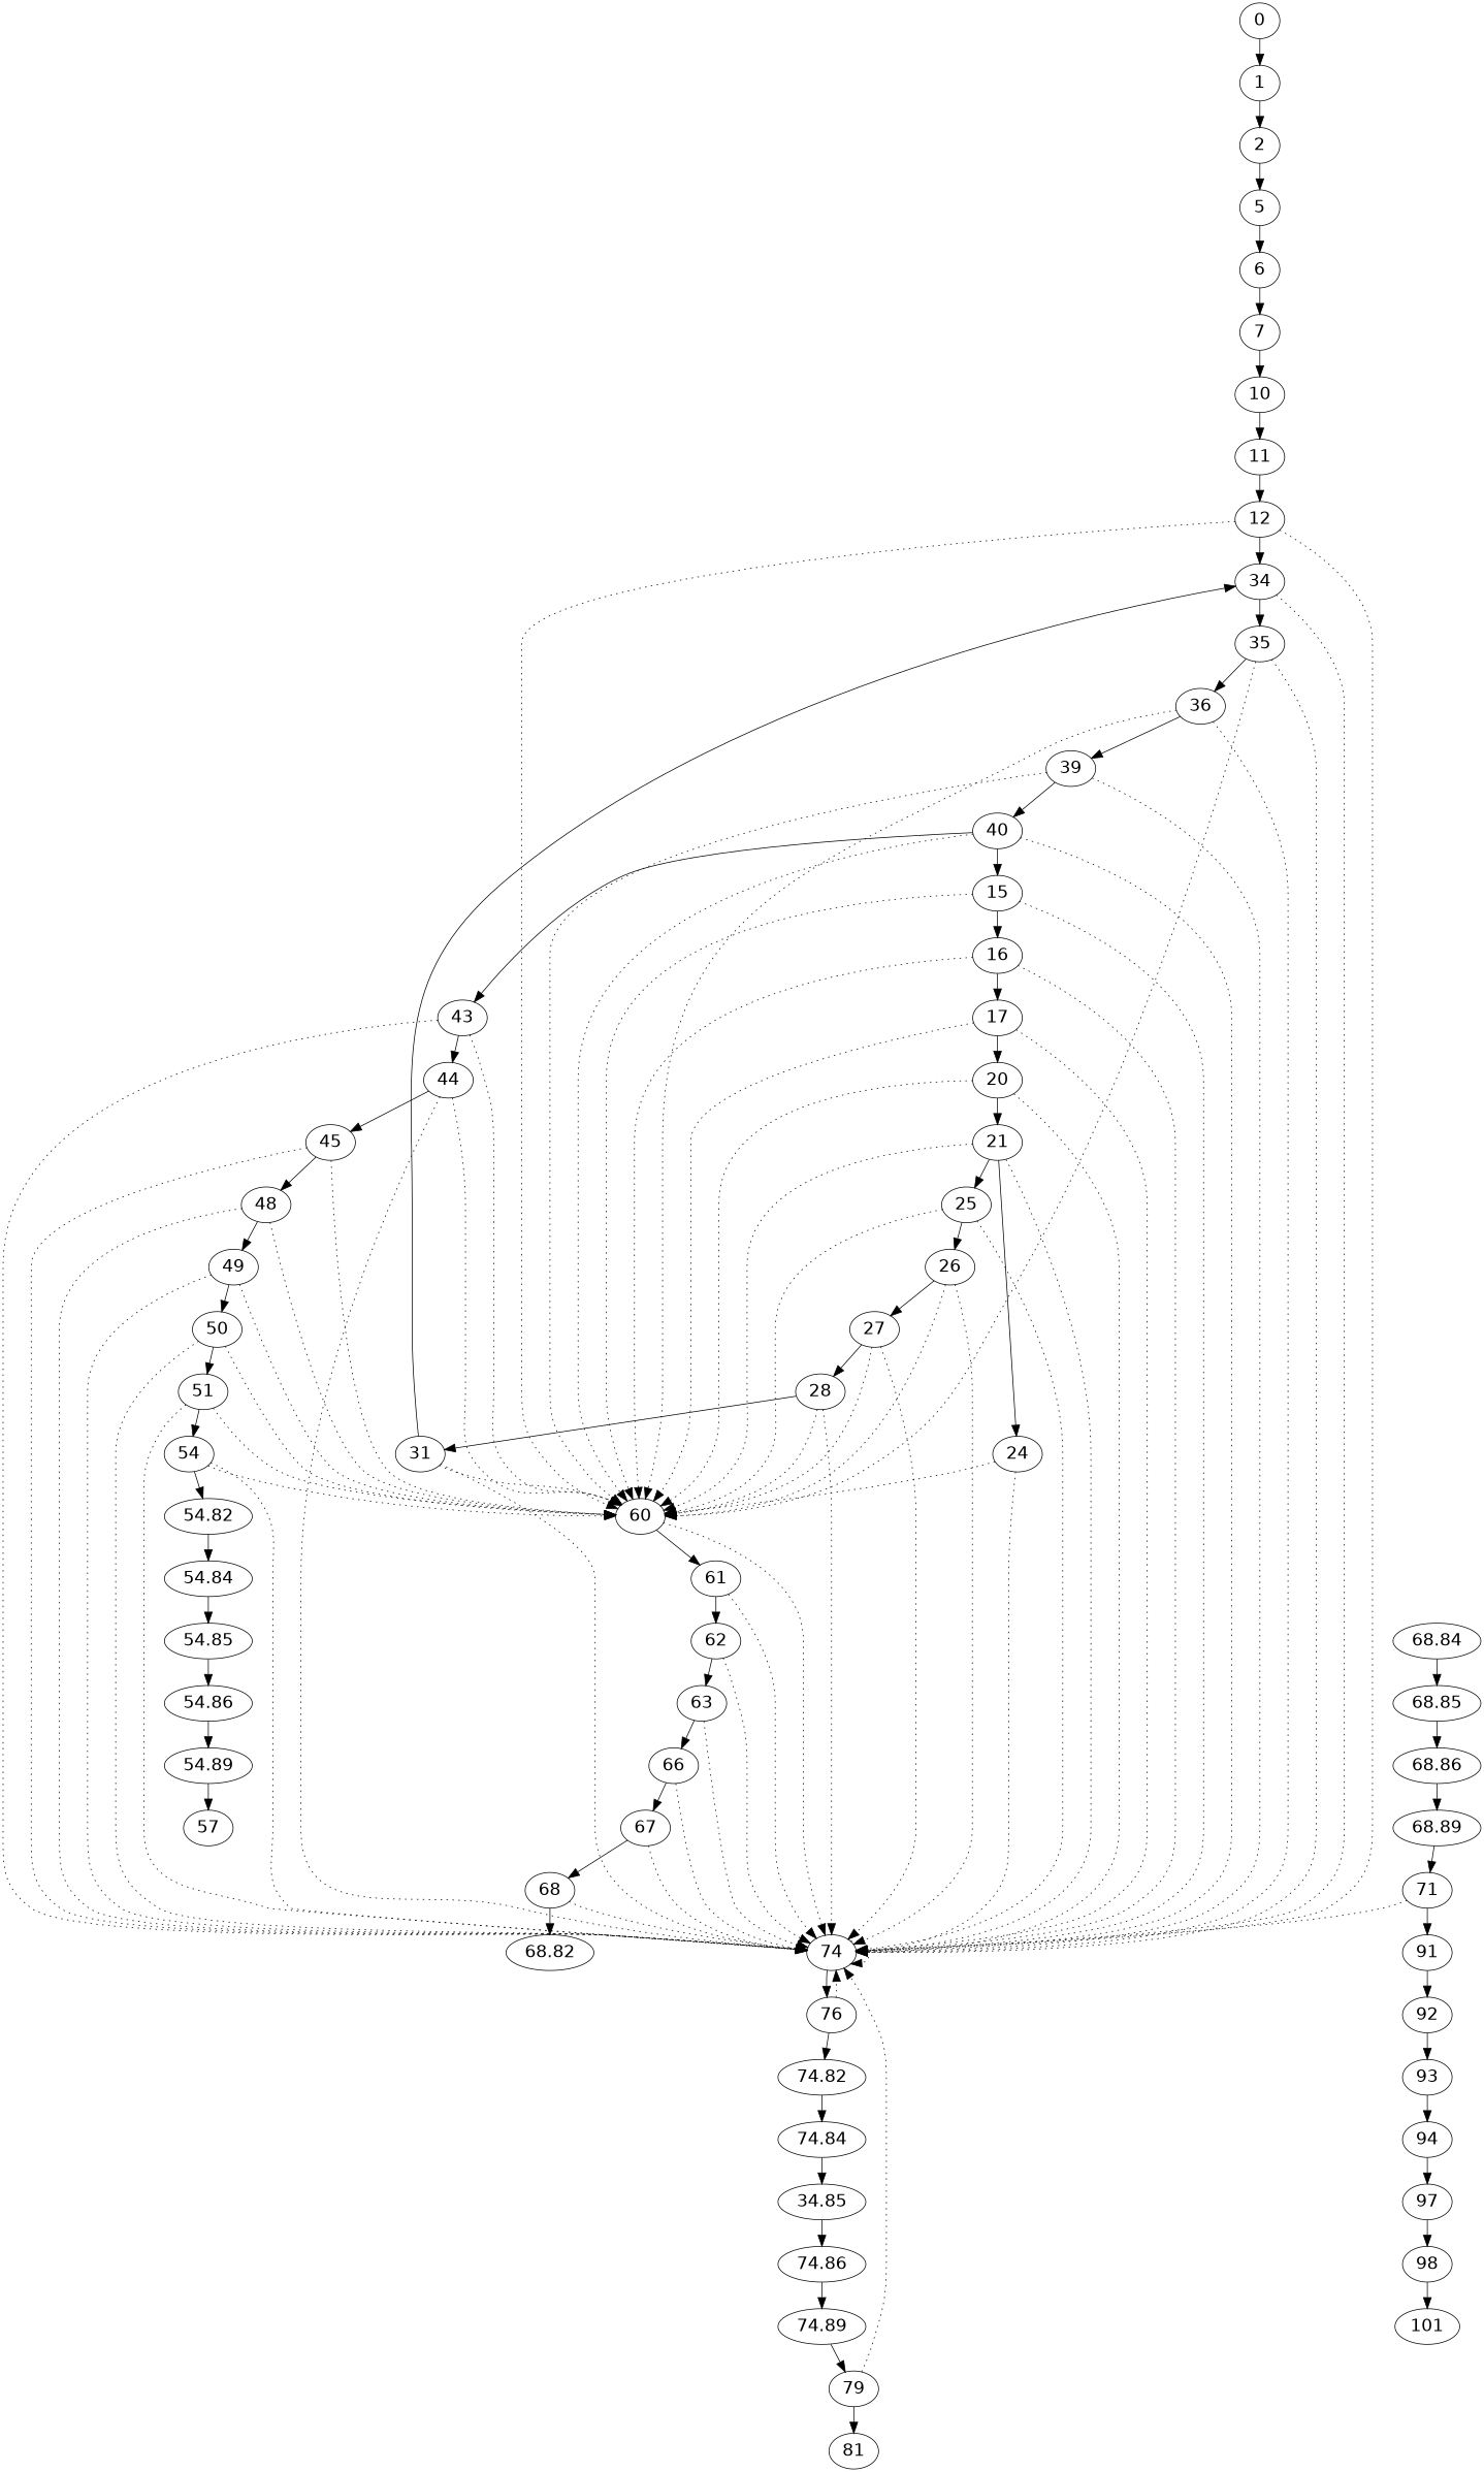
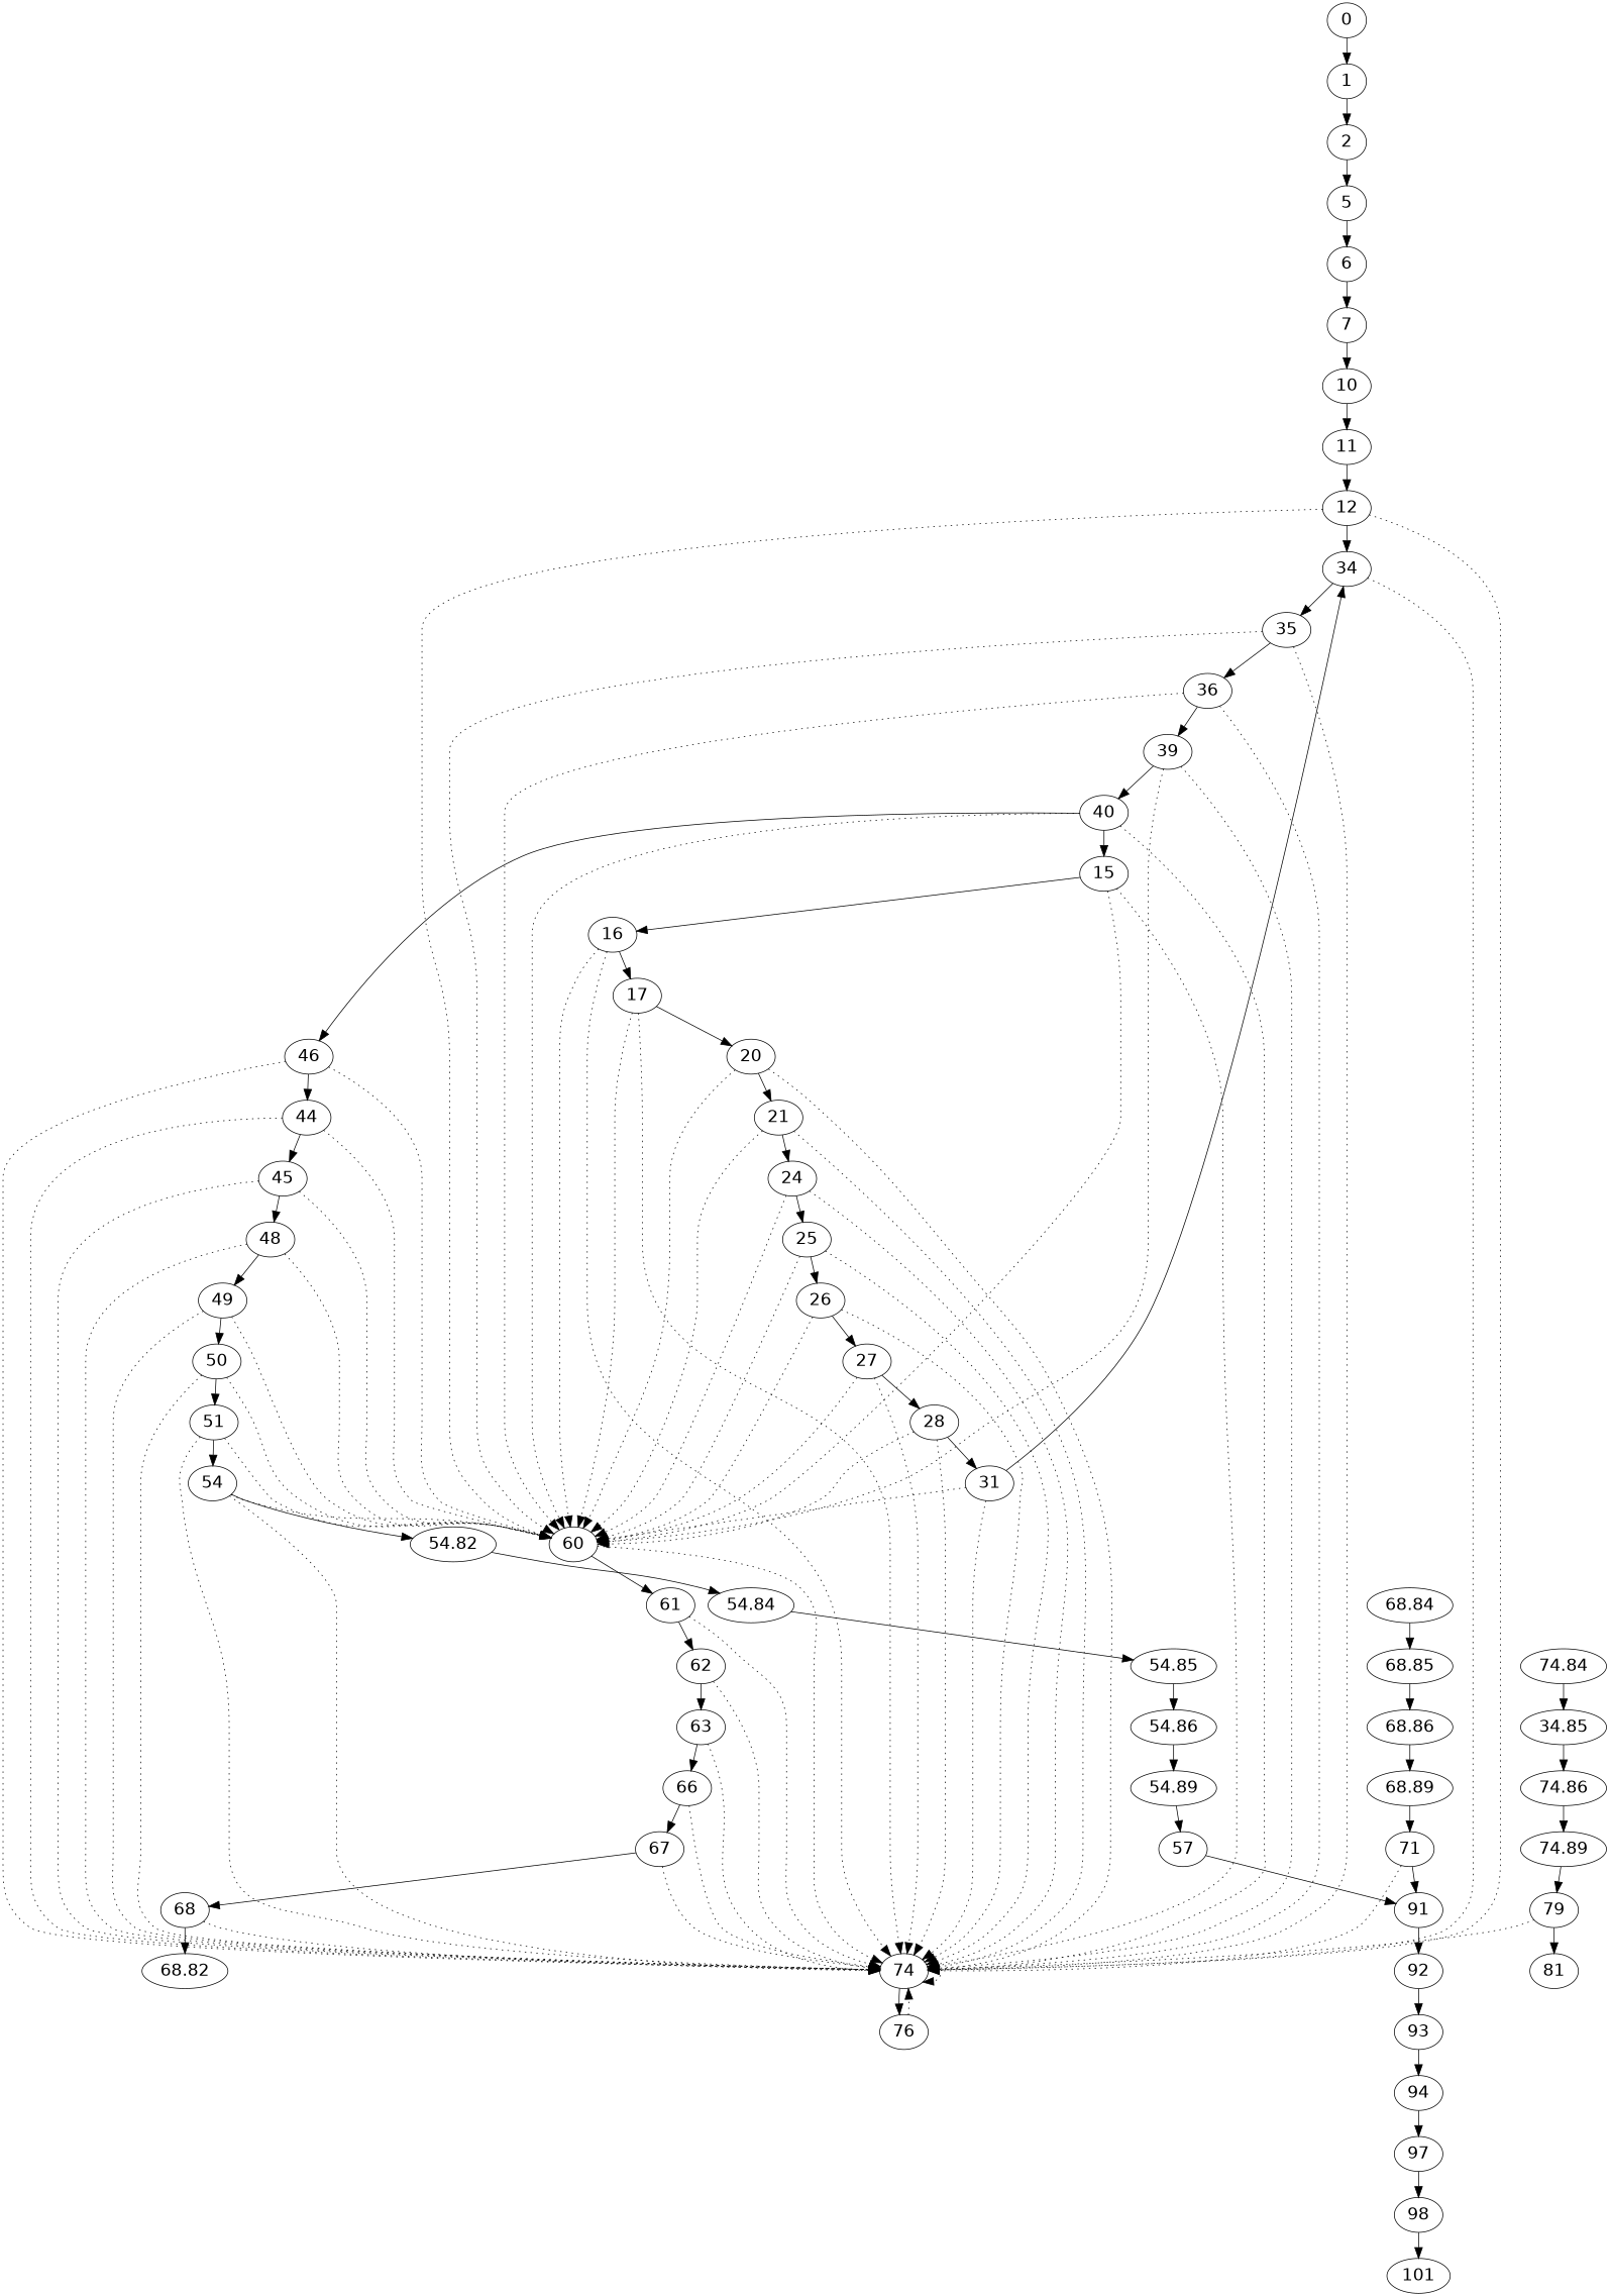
  digraph {
    node [fontname=Helvetica fontsize=24]
    edge [arrowsize=1.5]
    0
    1
    2
    5
    6
    7
    10
    11
    12
    34
    35
    36
    39
    40
-   43
+   43 [label=46]
    44
    45
    48
    49
    50
    51
    54
    15
    16
    17
    20
    21
    24
    25
    26
    27
    28
    31
    60
    61
    62
    63
    66
    67
    68
    54.82
    54.84
    54.85
    54.86
    54.89
    57
    74
    76
    91
    92
    93
    94
    97
    98
    101
    68.82
    68.84
    68.85
    68.86
    68.89
    71
-   74.82
    74.84
    n64 [label=34.85]
    74.86
    74.89
    79
    81
    subgraph sub_1 {
      0
      1
      2
      5
      6
      7
      10
      11
    }
    subgraph sub_2 {
      12
    }
    subgraph sub_3 {
      34
      35
      36
      39
      40
    }
    subgraph sub_4 {
      43
      44
      45
      48
      49
      50
      51
      54
    }
    subgraph sub_5 {
      15
      16
      17
      20
      21
      24
      25
      26
      27
      28
      31
    }
    subgraph sub_6 {
      60
      61
      62
      63
      66
      67
      68
    }
    subgraph sub_7 {
      54.82
      54.84
      54.85
      54.86
      54.89
    }
    subgraph sub_8 {
      57
    }
    subgraph sub_9 {
      74
      76
    }
    subgraph sub_10 {
      91
      92
      93
      94
    }
    subgraph sub_11 {
      97
      98
      101
    }
    subgraph sub_12 {
      68.82
      68.84
      68.85
      68.86
      68.89
    }
    subgraph sub_13 {
      71
    }
    subgraph sub_14 {
-     74.82
      74.84
      n64
      74.86
      74.89
    }
    subgraph sub_15 {
      79
      81
    }
    0 -> 1
    1 -> 2
    2 -> 5
    5 -> 6
    6 -> 7
    7 -> 10
    10 -> 11
    11 -> 12
    12 -> 34
    12 -> 60 [color=black style=dotted]
    12 -> 74 [color=black style=dotted]
    34 -> 35
    34 -> 74 [color=black style=dotted]
    35 -> 36
    35 -> 60 [color=black style=dotted]
    35 -> 74 [color=black style=dotted]
    36 -> 39
    36 -> 60 [color=black style=dotted]
    36 -> 74 [color=black style=dotted]
    39 -> 40
    39 -> 60 [color=black style=dotted]
    39 -> 74 [color=black style=dotted]
    40 -> 43
    40 -> 15
    40 -> 60 [color=black style=dotted]
    40 -> 74 [color=black style=dotted]
    43 -> 44
    43 -> 60 [color=black style=dotted]
    43 -> 74 [color=black style=dotted]
    44 -> 45
    44 -> 60 [color=black style=dotted]
    44 -> 74 [color=black style=dotted]
    45 -> 48
    45 -> 60 [color=black style=dotted]
    45 -> 74 [color=black style=dotted]
    48 -> 49
    48 -> 60 [color=black style=dotted]
    48 -> 74 [color=black style=dotted]
    49 -> 50
    49 -> 60 [color=black style=dotted]
    49 -> 74 [color=black style=dotted]
    50 -> 51
    50 -> 60 [color=black style=dotted]
    50 -> 74 [color=black style=dotted]
    51 -> 54
    51 -> 60 [color=black style=dotted]
    51 -> 74 [color=black style=dotted]
    54 -> 60 [color=black style=dotted]
    54 -> 54.82
    54 -> 74 [color=black style=dotted]
    15 -> 16
    15 -> 60 [color=black style=dotted]
    15 -> 74 [color=black style=dotted]
    16 -> 17
    16 -> 60 [color=black style=dotted]
    16 -> 74 [color=black style=dotted]
    17 -> 20
    17 -> 60 [color=black style=dotted]
    17 -> 74 [color=black style=dotted]
    20 -> 21
    20 -> 60 [color=black style=dotted]
    20 -> 74 [color=black style=dotted]
    21 -> 24
    21 -> 60 [color=black style=dotted]
    21 -> 74 [color=black style=dotted]
-   21 -> 25
+   24 -> 25
    24 -> 60 [color=black style=dotted]
    24 -> 74 [color=black style=dotted]
    25 -> 26
    25 -> 60 [color=black style=dotted]
    25 -> 74 [color=black style=dotted]
    26 -> 27
    26 -> 60 [color=black style=dotted]
    26 -> 74 [color=black style=dotted]
    27 -> 28
    27 -> 60 [color=black style=dotted]
    27 -> 74 [color=black style=dotted]
    28 -> 31
    28 -> 60 [color=black style=dotted]
    28 -> 74 [color=black style=dotted]
    31 -> 34
    31 -> 60 [color=black style=dotted]
    31 -> 74 [color=black style=dotted]
    60 -> 61
    60 -> 74 [style=dotted]
    61 -> 62
    61 -> 74 [style=dotted]
    62 -> 63
    62 -> 74 [style=dotted]
    63 -> 66
    63 -> 74 [style=dotted]
    66 -> 67
    66 -> 74 [style=dotted]
    67 -> 68
    67 -> 74 [style=dotted]
    68 -> 74 [style=dotted]
    68 -> 68.82
    54.82 -> 54.84
    54.84 -> 54.85
    54.85 -> 54.86
    54.86 -> 54.89
    54.89 -> 57
+   57 -> 91
    74 -> 74 [color=black style=dotted]
    74 -> 76
    76 -> 74 [color=black style=dotted]
-   76 -> 74.82
    91 -> 92
    92 -> 93
    93 -> 94
    94 -> 97
    97 -> 98
    98 -> 101
    68.84 -> 68.85
    68.85 -> 68.86
    68.86 -> 68.89
    68.89 -> 71
    71 -> 74 [style=dotted]
    71 -> 91
-   74.82 -> 74.84
    74.84 -> n64
    n64 -> 74.86
    74.86 -> 74.89
    74.89 -> 79
    79 -> 74 [color=black style=dotted]
    79 -> 81
  }
